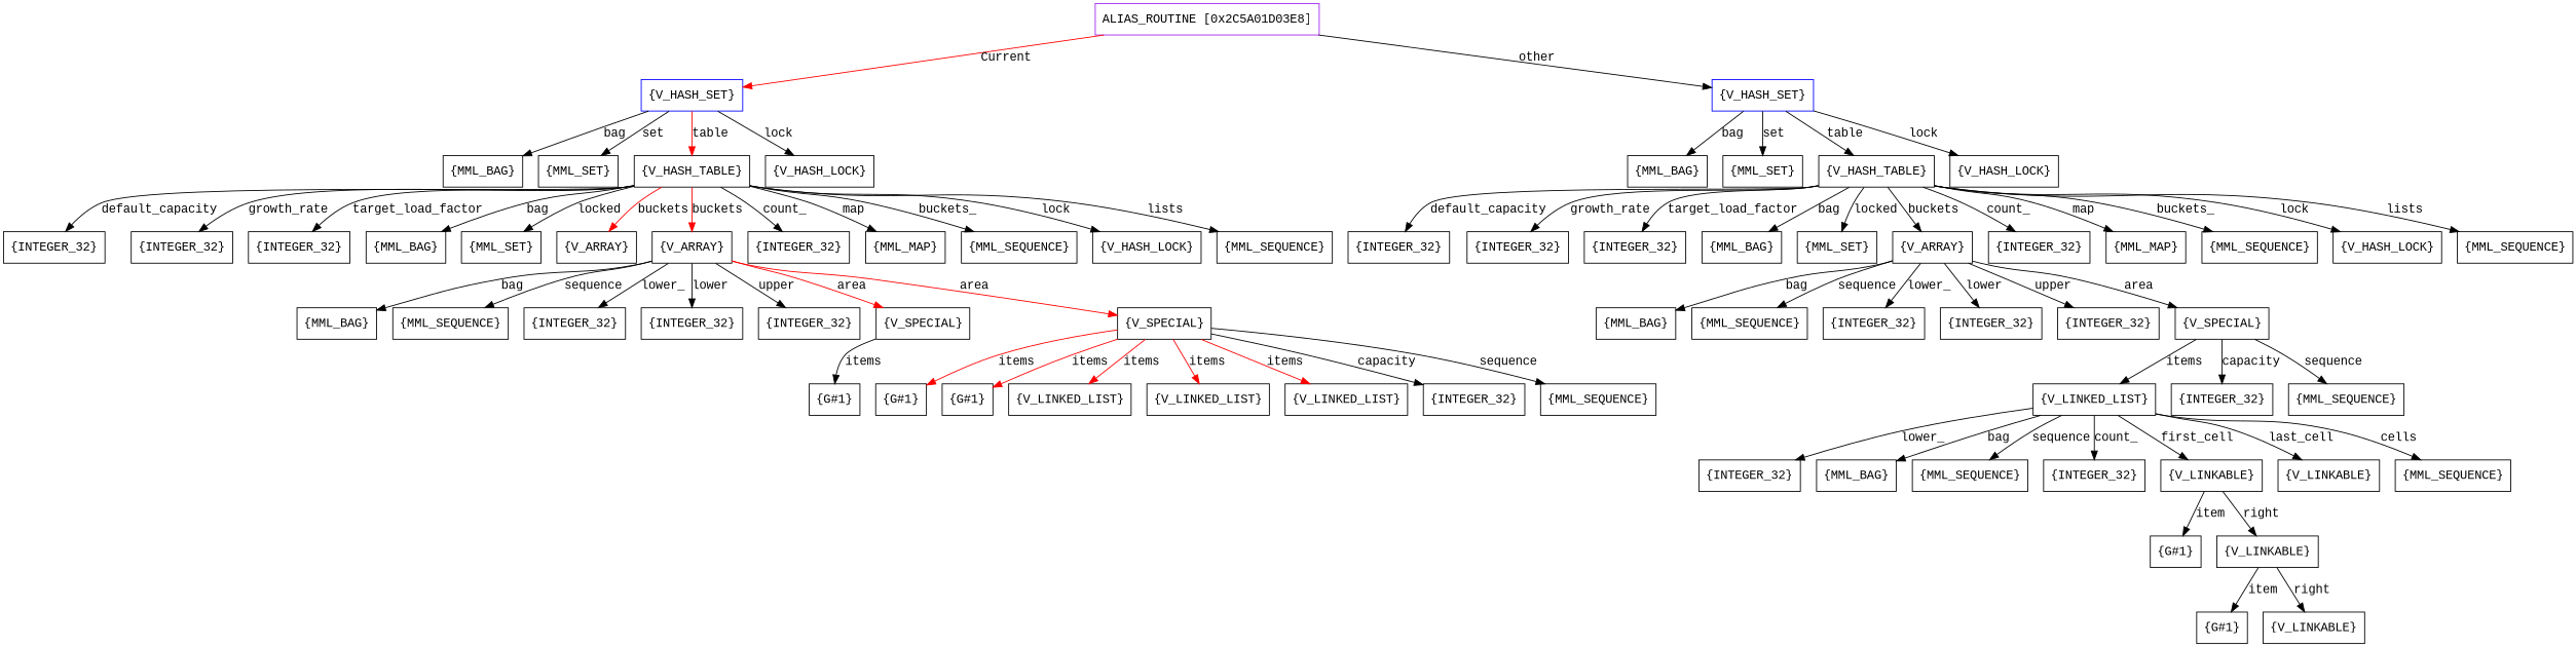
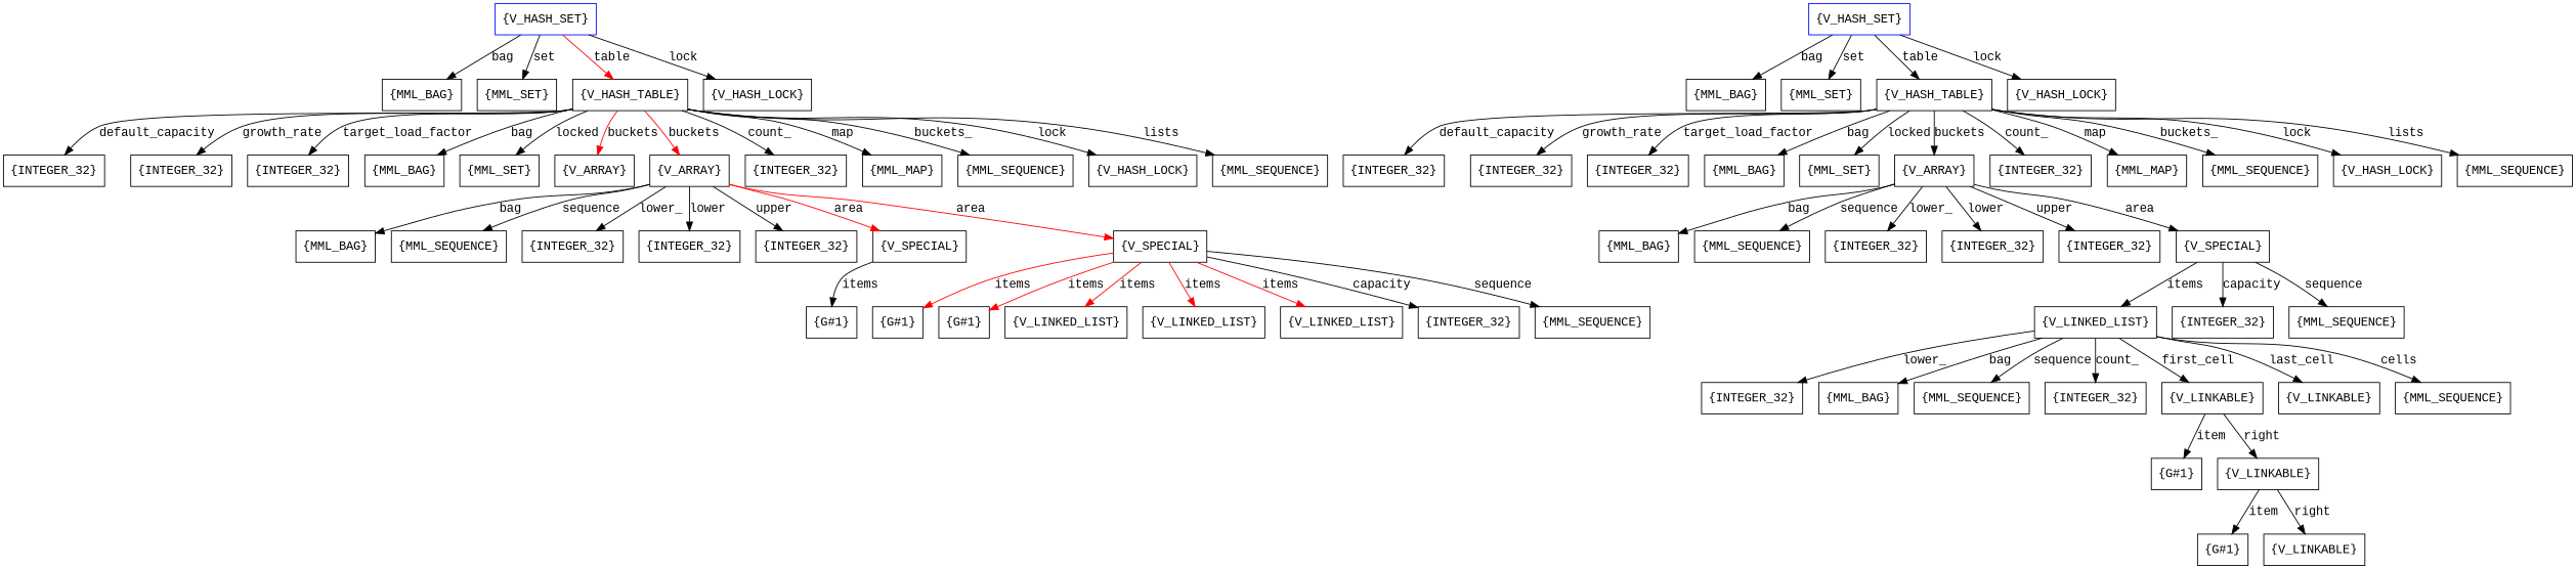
  digraph {
    fontname="Liberation Mono"
    node [shape=box fontname="Liberation Mono"]
    edge [fontname="Liberation Mono"]
-   n1 [color=purple label=<ALIAS_ROUTINE [0x2C5A01D03E8]>]
    n2 [color=blue label=<{V_HASH_SET}>]
    n3 [color=blue label=<{V_HASH_SET}>]
    n4 [label=<{MML_BAG}>]
    n5 [label=<{MML_SET}>]
    n6 [label=<{V_HASH_TABLE}>]
    n7 [label=<{V_HASH_LOCK}>]
    n8 [label=<{INTEGER_32}>]
    n9 [label=<{INTEGER_32}>]
    n10 [label=<{INTEGER_32}>]
    n11 [label=<{MML_BAG}>]
    n12 [label=<{MML_SET}>]
    n13 [label=<{V_ARRAY}>]
    n14 [label=<{V_ARRAY}>]
    n15 [label=<{INTEGER_32}>]
    n16 [label=<{MML_MAP}>]
    n17 [label=<{MML_SEQUENCE}>]
    n18 [label=<{V_HASH_LOCK}>]
    n19 [label=<{MML_SEQUENCE}>]
    n20 [label=<{MML_BAG}>]
    n21 [label=<{MML_SEQUENCE}>]
    n22 [label=<{INTEGER_32}>]
    n23 [label=<{INTEGER_32}>]
    n24 [label=<{INTEGER_32}>]
    n25 [label=<{V_SPECIAL}>]
    n26 [label=<{V_SPECIAL}>]
    n27 [label=<{G#1}>]
    n28 [label=<{G#1}>]
    n29 [label=<{G#1}>]
    n30 [label=<{V_LINKED_LIST}>]
    n31 [label=<{V_LINKED_LIST}>]
    n32 [label=<{V_LINKED_LIST}>]
    n33 [label=<{INTEGER_32}>]
    n34 [label=<{MML_SEQUENCE}>]
    n35 [label=<{MML_BAG}>]
    n36 [label=<{MML_SET}>]
    n37 [label=<{V_HASH_TABLE}>]
    n38 [label=<{V_HASH_LOCK}>]
    n39 [label=<{INTEGER_32}>]
    n40 [label=<{INTEGER_32}>]
    n41 [label=<{INTEGER_32}>]
    n42 [label=<{MML_BAG}>]
    n43 [label=<{MML_SET}>]
    n44 [label=<{V_ARRAY}>]
    n45 [label=<{INTEGER_32}>]
    n46 [label=<{MML_MAP}>]
    n47 [label=<{MML_SEQUENCE}>]
    n48 [label=<{V_HASH_LOCK}>]
    n49 [label=<{MML_SEQUENCE}>]
    n50 [label=<{MML_BAG}>]
    n51 [label=<{MML_SEQUENCE}>]
    n52 [label=<{INTEGER_32}>]
    n53 [label=<{INTEGER_32}>]
    n54 [label=<{INTEGER_32}>]
    n55 [label=<{V_SPECIAL}>]
    n56 [label=<{V_LINKED_LIST}>]
    n57 [label=<{INTEGER_32}>]
    n58 [label=<{MML_SEQUENCE}>]
    n59 [label=<{INTEGER_32}>]
    n60 [label=<{MML_BAG}>]
    n61 [label=<{MML_SEQUENCE}>]
    n62 [label=<{INTEGER_32}>]
    n63 [label=<{V_LINKABLE}>]
    n64 [label=<{V_LINKABLE}>]
    n65 [label=<{MML_SEQUENCE}>]
    n66 [label=<{G#1}>]
    n67 [label=<{V_LINKABLE}>]
    n68 [label=<{G#1}>]
    n69 [label=<{V_LINKABLE}>]
-   n1 -> n2 [color=red label=<Current>]
-   n1 -> n3 [label=<other>]
    n2 -> n4 [label=<bag>]
    n2 -> n5 [label=<set>]
    n2 -> n6 [color=red label=<table>]
    n2 -> n7 [label=<lock>]
    n3 -> n35 [label=<bag>]
    n3 -> n36 [label=<set>]
    n3 -> n37 [label=<table>]
    n3 -> n38 [label=<lock>]
    n6 -> n8 [label=<default_capacity>]
    n6 -> n9 [label=<growth_rate>]
    n6 -> n10 [label=<target_load_factor>]
    n6 -> n11 [label=<bag>]
    n6 -> n12 [label=<locked>]
    n6 -> n13 [color=red label=<buckets>]
    n6 -> n14 [color=red label=<buckets>]
    n6 -> n15 [label=<count_>]
    n6 -> n16 [label=<map>]
    n6 -> n17 [label=<buckets_>]
    n6 -> n18 [label=<lock>]
    n6 -> n19 [label=<lists>]
    n14 -> n20 [label=<bag>]
    n14 -> n21 [label=<sequence>]
    n14 -> n22 [label=<lower_>]
    n14 -> n23 [label=<lower>]
    n14 -> n24 [label=<upper>]
    n14 -> n25 [color=red label=<area>]
    n14 -> n26 [color=red label=<area>]
    n25 -> n27 [label=<items>]
    n26 -> n28 [color=red label=<items>]
    n26 -> n29 [color=red label=<items>]
    n26 -> n30 [color=red label=<items>]
    n26 -> n31 [color=red label=<items>]
    n26 -> n32 [color=red label=<items>]
    n26 -> n33 [label=<capacity>]
    n26 -> n34 [label=<sequence>]
    n37 -> n39 [label=<default_capacity>]
    n37 -> n40 [label=<growth_rate>]
    n37 -> n41 [label=<target_load_factor>]
    n37 -> n42 [label=<bag>]
    n37 -> n43 [label=<locked>]
    n37 -> n44 [label=<buckets>]
    n37 -> n45 [label=<count_>]
    n37 -> n46 [label=<map>]
    n37 -> n47 [label=<buckets_>]
    n37 -> n48 [label=<lock>]
    n37 -> n49 [label=<lists>]
    n44 -> n50 [label=<bag>]
    n44 -> n51 [label=<sequence>]
    n44 -> n52 [label=<lower_>]
    n44 -> n53 [label=<lower>]
    n44 -> n54 [label=<upper>]
    n44 -> n55 [label=<area>]
    n55 -> n56 [label=<items>]
    n55 -> n57 [label=<capacity>]
    n55 -> n58 [label=<sequence>]
    n56 -> n59 [label=<lower_>]
    n56 -> n60 [label=<bag>]
    n56 -> n61 [label=<sequence>]
    n56 -> n62 [label=<count_>]
    n56 -> n63 [label=<first_cell>]
    n56 -> n64 [label=<last_cell>]
    n56 -> n65 [label=<cells>]
    n63 -> n66 [label=<item>]
    n63 -> n67 [label=<right>]
    n67 -> n68 [label=<item>]
    n67 -> n69 [label=<right>]
  }
